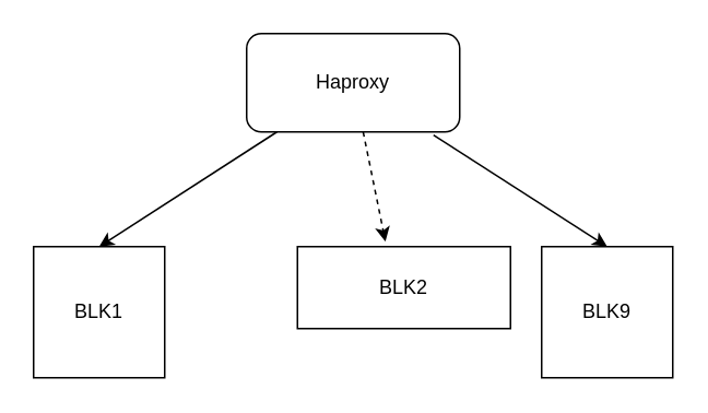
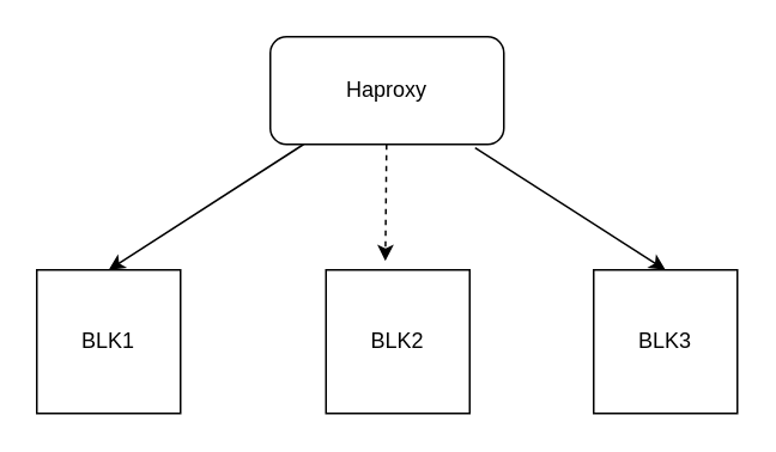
  <mxCell id="0" />
  <mxCell id="1" parent="0" />
  <mxCell id="2" value="BLK1" style="whiteSpace=wrap;html=1;aspect=fixed;" parent="1" vertex="1"><mxGeometry x="20" y="150" width="80" height="80" as="geometry" /></mxCell>
- <mxCell id="3" value="BLK2" style="whiteSpace=wrap;html=1;aspect=fixed;" parent="1" vertex="1"><mxGeometry x="181" y="150" width="130" height="50" as="geometry" /></mxCell>
- <mxCell id="4" value="BLK9" style="whiteSpace=wrap;html=1;aspect=fixed;" parent="1" vertex="1"><mxGeometry x="330" y="150" width="80" height="80" as="geometry" /></mxCell>
+ <mxCell id="3" value="BLK2" style="whiteSpace=wrap;html=1;aspect=fixed;" parent="1" vertex="1"><mxGeometry x="181" y="150" width="80" height="80" as="geometry" /></mxCell>
+ <mxCell id="4" value="BLK3" style="whiteSpace=wrap;html=1;aspect=fixed;" parent="1" vertex="1"><mxGeometry x="330" y="150" width="80" height="80" as="geometry" /></mxCell>
  <mxCell id="5" value="Haproxy" style="rounded=1;whiteSpace=wrap;html=1;" vertex="1" parent="1"><mxGeometry x="150" y="20" width="130" height="60" as="geometry" /></mxCell>
  <mxCell id="6" value="" style="endArrow=classic;html=1;entryX=0.5;entryY=0;entryDx=0;entryDy=0;" edge="1" parent="1" source="5" target="2"><mxGeometry width="50" height="50" relative="1" as="geometry"><mxPoint x="90" y="110" as="sourcePoint" /><mxPoint x="130" y="170" as="targetPoint" /></mxGeometry></mxCell>
  <mxCell id="7" value="" style="endArrow=classic;html=1;entryX=0.413;entryY=-0.062;entryDx=0;entryDy=0;entryPerimeter=0;dashed=1;" edge="1" parent="1" source="5" target="3"><mxGeometry width="50" height="50" relative="1" as="geometry"><mxPoint x="182" y="90" as="sourcePoint" /><mxPoint x="70" y="160" as="targetPoint" /></mxGeometry></mxCell>
  <mxCell id="8" value="" style="endArrow=classic;html=1;exitX=0.877;exitY=1.033;exitDx=0;exitDy=0;exitPerimeter=0;entryX=0.5;entryY=0;entryDx=0;entryDy=0;" edge="1" parent="1" source="5" target="4"><mxGeometry width="50" height="50" relative="1" as="geometry"><mxPoint x="360" y="90" as="sourcePoint" /><mxPoint x="410" y="40" as="targetPoint" /></mxGeometry></mxCell>
